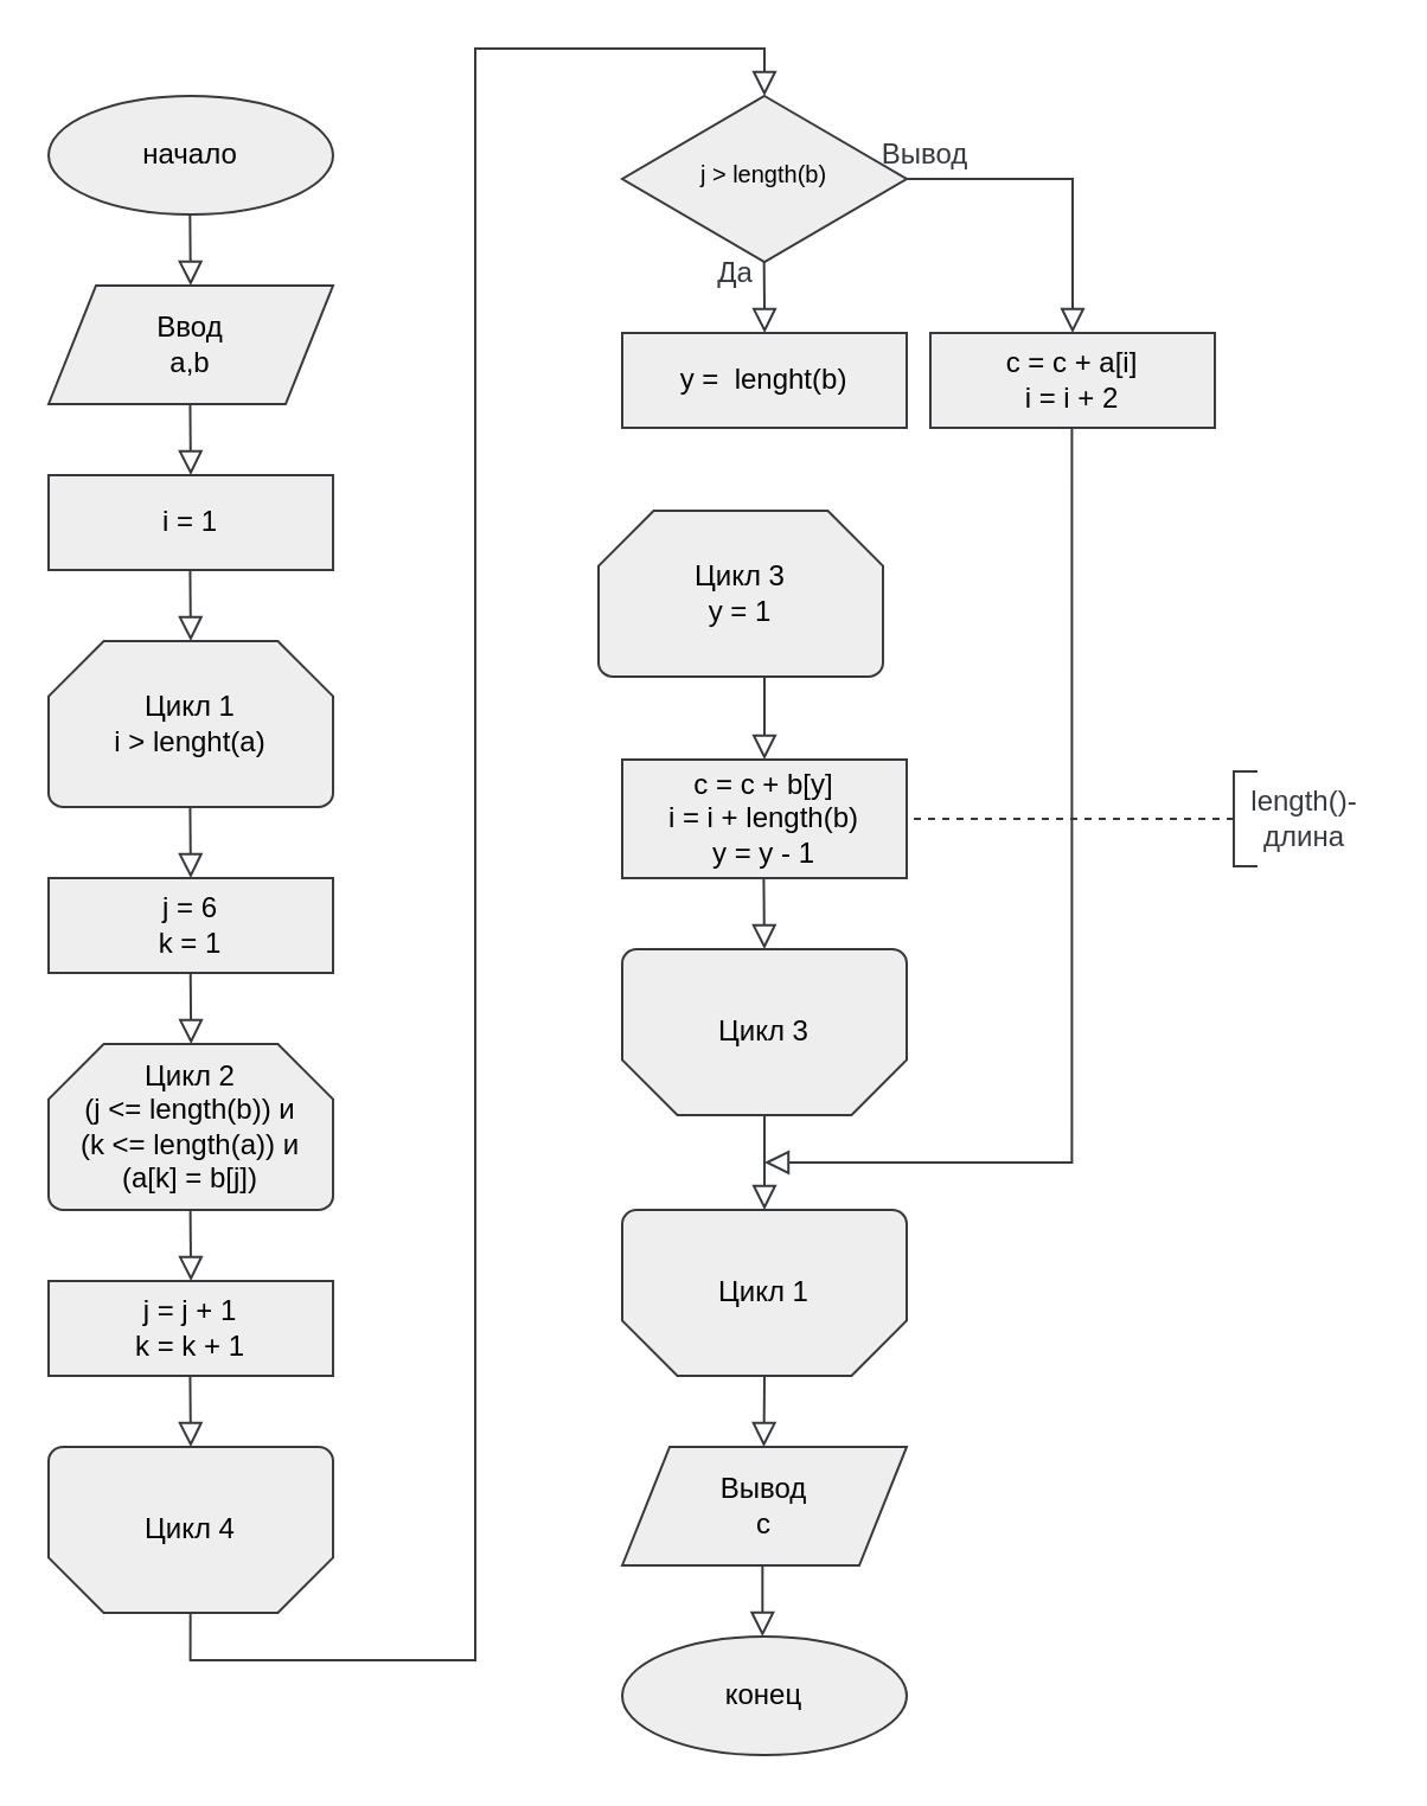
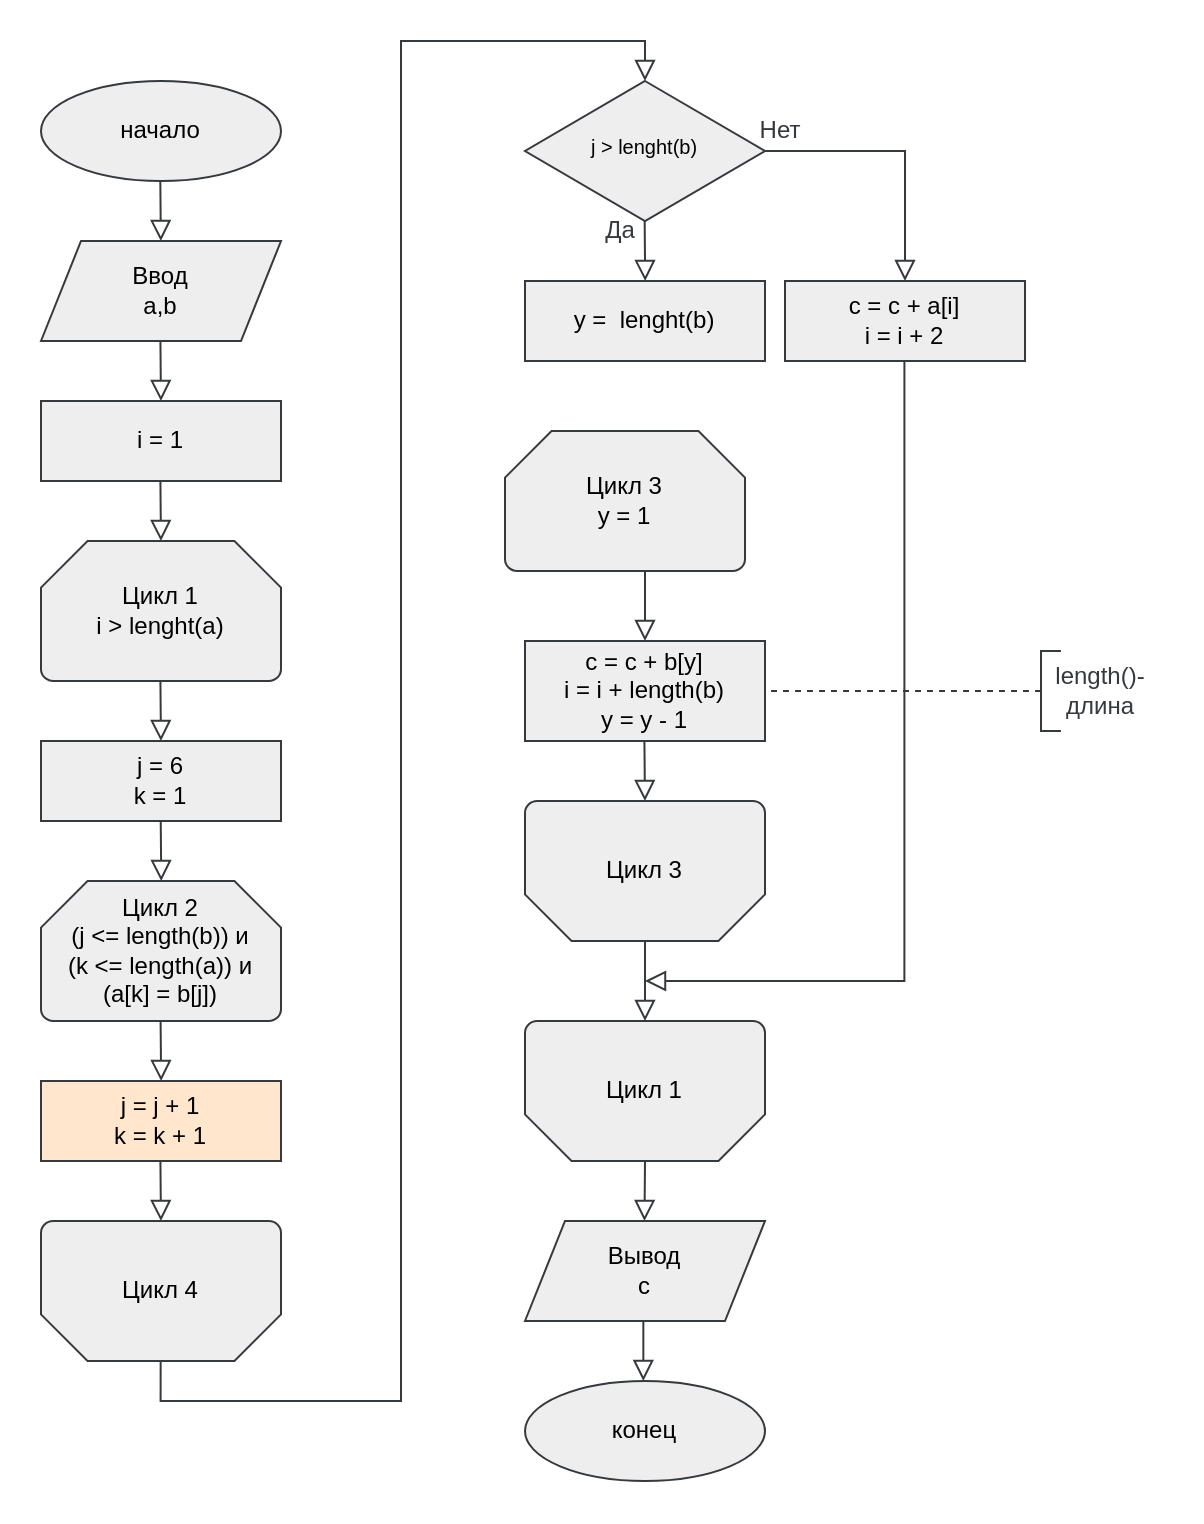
  <mxCell id="0" />
  <mxCell id="1" parent="0" />
  <mxCell id="2" value="начало" style="ellipse;whiteSpace=wrap;html=1;strokeColor=#36393d;fillColor=#eeeeee;fontColor=#000000;" parent="1" vertex="1"><mxGeometry x="20" y="40" width="120" height="50" as="geometry" /></mxCell>
  <mxCell id="3" value="Цикл 1&lt;br&gt;i &amp;gt; lenght(a)" style="strokeWidth=1;html=1;shape=mxgraph.flowchart.loop_limit;whiteSpace=wrap;strokeColor=#36393d;fillColor=#eeeeee;fontColor=#000000;" parent="1" vertex="1"><mxGeometry x="20" y="270" width="120" height="70" as="geometry" /></mxCell>
  <mxCell id="4" value="" style="rounded=0;html=1;jettySize=auto;orthogonalLoop=1;fontSize=11;endArrow=block;endFill=0;endSize=8;strokeWidth=1;shadow=0;labelBackgroundColor=none;edgeStyle=orthogonalEdgeStyle;strokeColor=#36393d;fillColor=#eeeeee;fontColor=#000000;" parent="1" edge="1"><mxGeometry relative="1" as="geometry"><mxPoint x="79.66" y="90" as="sourcePoint" /><mxPoint x="79.93" y="120" as="targetPoint" /></mxGeometry></mxCell>
  <mxCell id="5" value="" style="rounded=0;html=1;jettySize=auto;orthogonalLoop=1;fontSize=11;endArrow=block;endFill=0;endSize=8;strokeWidth=1;shadow=0;labelBackgroundColor=none;edgeStyle=orthogonalEdgeStyle;strokeColor=#36393d;fillColor=#eeeeee;fontColor=#000000;" parent="1" edge="1"><mxGeometry relative="1" as="geometry"><mxPoint x="79.71" y="170" as="sourcePoint" /><mxPoint x="79.98" y="200" as="targetPoint" /></mxGeometry></mxCell>
- <mxCell id="6" value="&lt;span style=&quot;font-size: 10px;&quot;&gt;j &amp;gt; length(b)&lt;/span&gt;" style="rhombus;whiteSpace=wrap;html=1;shadow=0;fontFamily=Helvetica;fontSize=12;align=center;strokeWidth=1;spacing=6;spacingTop=-4;strokeColor=#36393d;fillColor=#eeeeee;fontColor=#000000;" parent="1" vertex="1"><mxGeometry x="262" y="40" width="120" height="70" as="geometry" /></mxCell>
+ <mxCell id="6" value="&lt;span style=&quot;font-size: 10px;&quot;&gt;j &amp;gt; lenght(b)&lt;/span&gt;" style="rhombus;whiteSpace=wrap;html=1;shadow=0;fontFamily=Helvetica;fontSize=12;align=center;strokeWidth=1;spacing=6;spacingTop=-4;strokeColor=#36393d;fillColor=#eeeeee;fontColor=#000000;" parent="1" vertex="1"><mxGeometry x="262" y="40" width="120" height="70" as="geometry" /></mxCell>
  <mxCell id="7" value="" style="rounded=0;html=1;jettySize=auto;orthogonalLoop=1;fontSize=11;endArrow=block;endFill=0;endSize=8;strokeWidth=1;shadow=0;labelBackgroundColor=none;edgeStyle=orthogonalEdgeStyle;strokeColor=#36393d;fillColor=#eeeeee;fontColor=#000000;" parent="1" edge="1"><mxGeometry relative="1" as="geometry"><mxPoint x="79.71" y="580" as="sourcePoint" /><mxPoint x="79.98" y="610" as="targetPoint" /></mxGeometry></mxCell>
  <mxCell id="8" value="Цикл 4" style="strokeWidth=1;html=1;shape=mxgraph.flowchart.loop_limit;whiteSpace=wrap;strokeColor=#36393d;fillColor=#eeeeee;fontColor=#000000;direction=west;" parent="1" vertex="1"><mxGeometry x="20" y="610" width="120" height="70" as="geometry" /></mxCell>
  <mxCell id="9" value="i = 1" style="rounded=0;whiteSpace=wrap;html=1;strokeColor=#36393d;fillColor=#eeeeee;fontColor=#000000;" parent="1" vertex="1"><mxGeometry x="20" y="200" width="120" height="40" as="geometry" /></mxCell>
  <mxCell id="10" value="j = 6&lt;br&gt;k = 1" style="rounded=0;whiteSpace=wrap;html=1;strokeColor=#36393d;fillColor=#eeeeee;fontColor=#000000;" parent="1" vertex="1"><mxGeometry x="20" y="370" width="120" height="40" as="geometry" /></mxCell>
  <mxCell id="11" value="Цикл 2&lt;br&gt;(j &amp;lt;= length(b)) и &lt;br&gt;(k &amp;lt;= length(a)) и (a[k] = b[j])" style="strokeWidth=1;html=1;shape=mxgraph.flowchart.loop_limit;whiteSpace=wrap;strokeColor=#36393d;fillColor=#eeeeee;fontColor=#000000;" parent="1" vertex="1"><mxGeometry x="20" y="440" width="120" height="70" as="geometry" /></mxCell>
  <mxCell id="12" value="Ввод&lt;br&gt;a,b" style="shape=parallelogram;perimeter=parallelogramPerimeter;whiteSpace=wrap;html=1;fixedSize=1;strokeColor=#36393d;fillColor=#eeeeee;fontColor=#000000;" parent="1" vertex="1"><mxGeometry x="20" y="120" width="120" height="50" as="geometry" /></mxCell>
  <mxCell id="13" value="" style="rounded=0;html=1;jettySize=auto;orthogonalLoop=1;fontSize=11;endArrow=block;endFill=0;endSize=8;strokeWidth=1;shadow=0;labelBackgroundColor=none;edgeStyle=orthogonalEdgeStyle;strokeColor=#36393d;fillColor=#eeeeee;fontColor=#000000;" parent="1" edge="1"><mxGeometry relative="1" as="geometry"><mxPoint x="79.71" y="240" as="sourcePoint" /><mxPoint x="79.98" y="270" as="targetPoint" /></mxGeometry></mxCell>
  <mxCell id="14" value="" style="rounded=0;html=1;jettySize=auto;orthogonalLoop=1;fontSize=11;endArrow=block;endFill=0;endSize=8;strokeWidth=1;shadow=0;labelBackgroundColor=none;edgeStyle=orthogonalEdgeStyle;strokeColor=#36393d;fillColor=#eeeeee;fontColor=#000000;" parent="1" edge="1"><mxGeometry relative="1" as="geometry"><mxPoint x="79.71" y="340" as="sourcePoint" /><mxPoint x="79.98" y="370" as="targetPoint" /></mxGeometry></mxCell>
  <mxCell id="15" value="" style="rounded=0;html=1;jettySize=auto;orthogonalLoop=1;fontSize=11;endArrow=block;endFill=0;endSize=8;strokeWidth=1;shadow=0;labelBackgroundColor=none;edgeStyle=orthogonalEdgeStyle;strokeColor=#36393d;fillColor=#eeeeee;fontColor=#000000;" parent="1" edge="1"><mxGeometry relative="1" as="geometry"><mxPoint x="79.86" y="410" as="sourcePoint" /><mxPoint x="80.13" y="440" as="targetPoint" /></mxGeometry></mxCell>
  <mxCell id="16" value="" style="rounded=0;html=1;jettySize=auto;orthogonalLoop=1;fontSize=11;endArrow=block;endFill=0;endSize=8;strokeWidth=1;shadow=0;labelBackgroundColor=none;edgeStyle=orthogonalEdgeStyle;strokeColor=#36393d;fillColor=#eeeeee;fontColor=#000000;" parent="1" edge="1"><mxGeometry relative="1" as="geometry"><mxPoint x="79.8" y="510" as="sourcePoint" /><mxPoint x="80.07" y="540" as="targetPoint" /></mxGeometry></mxCell>
- <mxCell id="17" value="j = j + 1&lt;br&gt;k = k + 1" style="rounded=0;whiteSpace=wrap;html=1;strokeColor=#36393d;fillColor=#eeeeee;fontColor=#000000;" parent="1" vertex="1"><mxGeometry x="20" y="540" width="120" height="40" as="geometry" /></mxCell>
+ <mxCell id="17" value="j = j + 1&lt;br&gt;k = k + 1" style="rounded=0;whiteSpace=wrap;html=1;strokeColor=#36393d;fillColor=#ffe6cc;fontColor=#000000;" parent="1" vertex="1"><mxGeometry x="20" y="540" width="120" height="40" as="geometry" /></mxCell>
  <mxCell id="18" value="" style="rounded=0;html=1;jettySize=auto;orthogonalLoop=1;fontSize=11;endArrow=block;endFill=0;endSize=8;strokeWidth=1;shadow=0;labelBackgroundColor=none;edgeStyle=orthogonalEdgeStyle;strokeColor=#36393d;fillColor=#eeeeee;fontColor=#000000;entryX=0.5;entryY=0;entryDx=0;entryDy=0;" parent="1" target="6" edge="1"><mxGeometry relative="1" as="geometry"><mxPoint x="79.83" y="680" as="sourcePoint" /><mxPoint x="80.1" y="710" as="targetPoint" /><Array as="points"><mxPoint x="80" y="700" /><mxPoint x="200" y="700" /><mxPoint x="200" y="20" /><mxPoint x="322" y="20" /></Array></mxGeometry></mxCell>
  <mxCell id="19" value="" style="rounded=0;html=1;jettySize=auto;orthogonalLoop=1;fontSize=11;endArrow=block;endFill=0;endSize=8;strokeWidth=1;shadow=0;labelBackgroundColor=none;edgeStyle=orthogonalEdgeStyle;strokeColor=#36393d;fillColor=#eeeeee;fontColor=#000000;" parent="1" edge="1"><mxGeometry relative="1" as="geometry"><mxPoint x="321.83" y="110" as="sourcePoint" /><mxPoint x="322.1" y="140" as="targetPoint" /></mxGeometry></mxCell>
  <mxCell id="20" value="" style="rounded=0;html=1;jettySize=auto;orthogonalLoop=1;fontSize=11;endArrow=block;endFill=0;endSize=8;strokeWidth=1;shadow=0;labelBackgroundColor=none;edgeStyle=orthogonalEdgeStyle;strokeColor=#36393d;fillColor=#eeeeee;fontColor=#000000;exitX=1;exitY=0.5;exitDx=0;exitDy=0;" parent="1" source="6" edge="1"><mxGeometry relative="1" as="geometry"><mxPoint x="402" y="80" as="sourcePoint" /><mxPoint x="452" y="140" as="targetPoint" /><Array as="points"><mxPoint x="452" y="75" /><mxPoint x="452" y="140" /></Array></mxGeometry></mxCell>
  <mxCell id="21" value="Цикл 3&lt;br&gt;y = 1" style="strokeWidth=1;html=1;shape=mxgraph.flowchart.loop_limit;whiteSpace=wrap;strokeColor=#36393d;fillColor=#eeeeee;fontColor=#000000;" parent="1" vertex="1"><mxGeometry x="252" y="215" width="120" height="70" as="geometry" /></mxCell>
  <mxCell id="22" value="c = c + a[i]&lt;br&gt;i = i + 2" style="rounded=0;whiteSpace=wrap;html=1;strokeColor=#36393d;fillColor=#eeeeee;fontColor=#000000;" parent="1" vertex="1"><mxGeometry x="392" y="140" width="120" height="40" as="geometry" /></mxCell>
  <mxCell id="23" value="" style="rounded=0;html=1;jettySize=auto;orthogonalLoop=1;fontSize=11;endArrow=block;endFill=0;endSize=8;strokeWidth=1;shadow=0;labelBackgroundColor=none;edgeStyle=orthogonalEdgeStyle;strokeColor=#36393d;fillColor=#eeeeee;fontColor=#000000;" parent="1" edge="1"><mxGeometry relative="1" as="geometry"><mxPoint x="451.71" y="180" as="sourcePoint" /><mxPoint x="322" y="490" as="targetPoint" /><Array as="points"><mxPoint x="452" y="490" /><mxPoint x="322" y="490" /></Array></mxGeometry></mxCell>
  <mxCell id="24" value="" style="rounded=0;html=1;jettySize=auto;orthogonalLoop=1;fontSize=11;endArrow=block;endFill=0;endSize=8;strokeWidth=1;shadow=0;labelBackgroundColor=none;edgeStyle=orthogonalEdgeStyle;strokeColor=#36393d;fillColor=#eeeeee;fontColor=#000000;exitX=0.5;exitY=1;exitDx=0;exitDy=0;exitPerimeter=0;" parent="1" source="21" edge="1"><mxGeometry relative="1" as="geometry"><mxPoint x="321.71" y="270" as="sourcePoint" /><mxPoint x="322" y="320" as="targetPoint" /></mxGeometry></mxCell>
  <mxCell id="25" value="c = c + b[y]&lt;br&gt;i = i + length(b)&lt;br&gt;y = y - 1" style="rounded=0;whiteSpace=wrap;html=1;strokeColor=#36393d;fillColor=#eeeeee;fontColor=#000000;" parent="1" vertex="1"><mxGeometry x="262" y="320" width="120" height="50" as="geometry" /></mxCell>
  <mxCell id="26" value="" style="rounded=0;html=1;jettySize=auto;orthogonalLoop=1;fontSize=11;endArrow=block;endFill=0;endSize=8;strokeWidth=1;shadow=0;labelBackgroundColor=none;edgeStyle=orthogonalEdgeStyle;strokeColor=#36393d;fillColor=#eeeeee;fontColor=#000000;" parent="1" edge="1"><mxGeometry relative="1" as="geometry"><mxPoint x="321.71" y="370" as="sourcePoint" /><mxPoint x="321.98" y="400" as="targetPoint" /></mxGeometry></mxCell>
  <mxCell id="27" value="Цикл 3" style="strokeWidth=1;html=1;shape=mxgraph.flowchart.loop_limit;whiteSpace=wrap;strokeColor=#36393d;fillColor=#eeeeee;fontColor=#000000;direction=west;" parent="1" vertex="1"><mxGeometry x="262" y="400" width="120" height="70" as="geometry" /></mxCell>
  <mxCell id="28" value="" style="rounded=0;html=1;jettySize=auto;orthogonalLoop=1;fontSize=11;endArrow=block;endFill=0;endSize=8;strokeWidth=1;shadow=0;labelBackgroundColor=none;edgeStyle=orthogonalEdgeStyle;strokeColor=#36393d;fillColor=#eeeeee;fontColor=#000000;exitX=0.5;exitY=0;exitDx=0;exitDy=0;exitPerimeter=0;" parent="1" source="27" edge="1"><mxGeometry relative="1" as="geometry"><mxPoint x="321.71" y="470" as="sourcePoint" /><mxPoint x="322" y="510" as="targetPoint" /></mxGeometry></mxCell>
  <mxCell id="29" value="Цикл 1" style="strokeWidth=1;html=1;shape=mxgraph.flowchart.loop_limit;whiteSpace=wrap;strokeColor=#36393d;fillColor=#eeeeee;fontColor=#000000;direction=west;" parent="1" vertex="1"><mxGeometry x="262" y="510" width="120" height="70" as="geometry" /></mxCell>
  <mxCell id="30" value="Вывод&lt;br&gt;c" style="shape=parallelogram;perimeter=parallelogramPerimeter;whiteSpace=wrap;html=1;fixedSize=1;strokeColor=#36393d;fillColor=#eeeeee;fontColor=#000000;" parent="1" vertex="1"><mxGeometry x="262" y="610" width="120" height="50" as="geometry" /></mxCell>
  <mxCell id="31" value="" style="rounded=0;html=1;jettySize=auto;orthogonalLoop=1;fontSize=11;endArrow=block;endFill=0;endSize=8;strokeWidth=1;shadow=0;labelBackgroundColor=none;edgeStyle=orthogonalEdgeStyle;strokeColor=#36393d;fillColor=#eeeeee;fontColor=#000000;" parent="1" edge="1"><mxGeometry relative="1" as="geometry"><mxPoint x="322" y="580" as="sourcePoint" /><mxPoint x="321.74" y="610" as="targetPoint" /></mxGeometry></mxCell>
  <mxCell id="32" value="конец" style="ellipse;whiteSpace=wrap;html=1;strokeColor=#36393d;fillColor=#eeeeee;fontColor=#000000;" parent="1" vertex="1"><mxGeometry x="262" y="690" width="120" height="50" as="geometry" /></mxCell>
  <mxCell id="33" value="" style="rounded=0;html=1;jettySize=auto;orthogonalLoop=1;fontSize=11;endArrow=block;endFill=0;endSize=8;strokeWidth=1;shadow=0;labelBackgroundColor=none;edgeStyle=orthogonalEdgeStyle;strokeColor=#36393d;fillColor=#eeeeee;fontColor=#000000;" parent="1" edge="1"><mxGeometry relative="1" as="geometry"><mxPoint x="321.17" y="660" as="sourcePoint" /><mxPoint x="321.17" y="690" as="targetPoint" /></mxGeometry></mxCell>
  <mxCell id="34" value="" style="endArrow=none;dashed=1;html=1;rounded=0;entryX=1;entryY=0.5;entryDx=0;entryDy=0;strokeColor=#36393d;" parent="1" target="25" edge="1"><mxGeometry width="50" height="50" relative="1" as="geometry"><mxPoint x="520" y="345" as="sourcePoint" /><mxPoint x="520" y="270" as="targetPoint" /></mxGeometry></mxCell>
  <mxCell id="35" value="" style="strokeWidth=1;html=1;shape=mxgraph.flowchart.annotation_1;align=left;pointerEvents=1;strokeColor=#36393d;" parent="1" vertex="1"><mxGeometry x="520" y="325" width="10" height="40" as="geometry" /></mxCell>
  <mxCell id="36" value="length()-длина" style="text;html=1;strokeColor=none;fillColor=none;align=center;verticalAlign=middle;whiteSpace=wrap;rounded=0;fontColor=#36393d;" parent="1" vertex="1"><mxGeometry x="520" y="330" width="60" height="30" as="geometry" /></mxCell>
  <mxCell id="37" value="Да" style="text;html=1;strokeColor=none;fillColor=none;align=center;verticalAlign=middle;whiteSpace=wrap;rounded=0;fontColor=#36393d;" parent="1" vertex="1"><mxGeometry x="280" y="100" width="60" height="30" as="geometry" /></mxCell>
- <mxCell id="38" value="Вывод" style="text;html=1;strokeColor=none;fillColor=none;align=center;verticalAlign=middle;whiteSpace=wrap;rounded=0;fontColor=#36393d;" parent="1" vertex="1"><mxGeometry x="360" y="50" width="60" height="30" as="geometry" /></mxCell>
+ <mxCell id="38" value="Нет" style="text;html=1;strokeColor=none;fillColor=none;align=center;verticalAlign=middle;whiteSpace=wrap;rounded=0;fontColor=#36393d;" parent="1" vertex="1"><mxGeometry x="360" y="50" width="60" height="30" as="geometry" /></mxCell>
  <mxCell id="39" value="y =&amp;nbsp; lenght(b)" style="rounded=0;whiteSpace=wrap;html=1;strokeColor=#36393d;fillColor=#eeeeee;fontColor=#000000;" vertex="1" parent="1"><mxGeometry x="262" y="140" width="120" height="40" as="geometry" /></mxCell>
